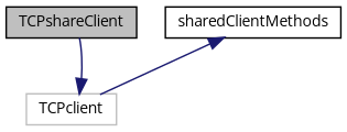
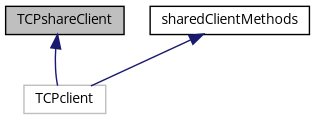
  digraph {
    fontname="Open Sans"
    node [color=black fillcolor=white fontname="Open Sans" fontsize=10 shape=record style=filled]
    edge [color=midnightblue dir=back fontname="Open Sans" fontsize=10 labelfontname=Helvetica labelfontsize=10 style=solid]
    n1 [fillcolor=grey75 fontcolor=black height=0.2 label=TCPshareClient width=0.4]
    n2 [color=grey75 height=0.2 label=TCPclient width=0.4]
    n3 [height=0.2 label=sharedClientMethods width=0.4]
-   n2 -> n1
+   n1 -> n2
    n3 -> n2
  }
